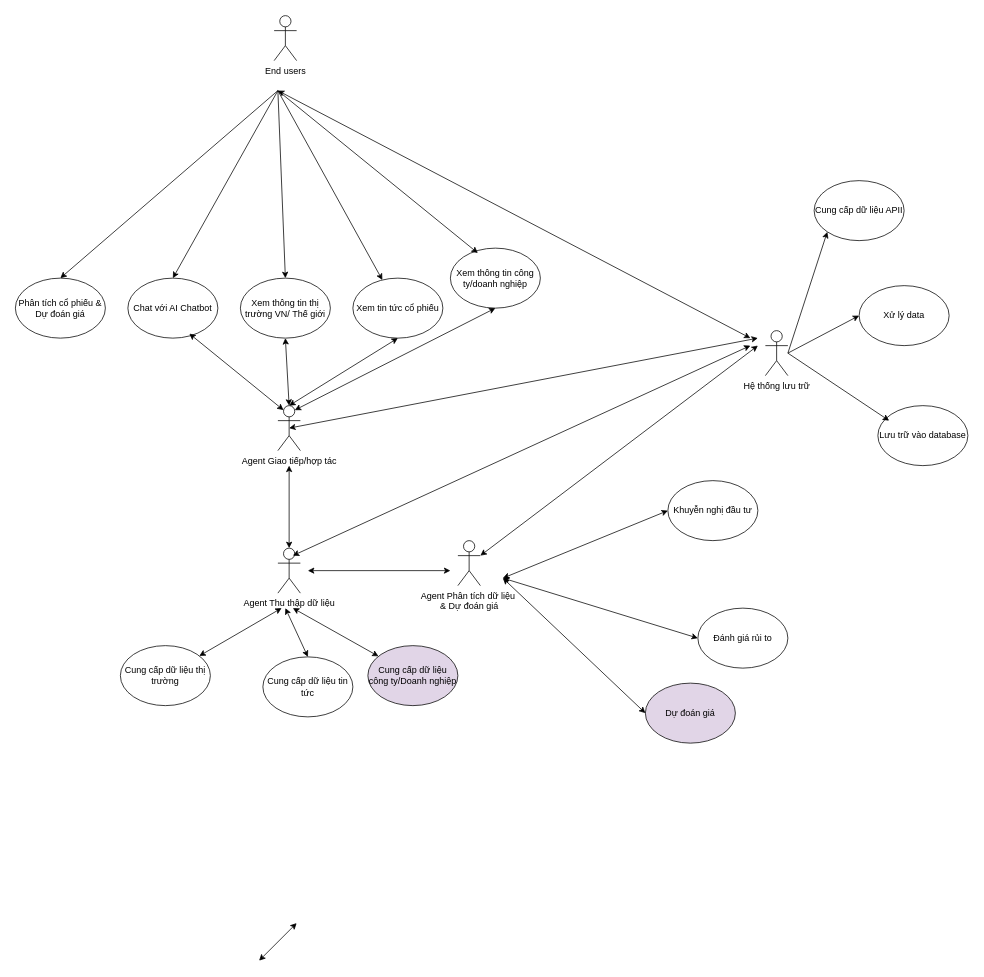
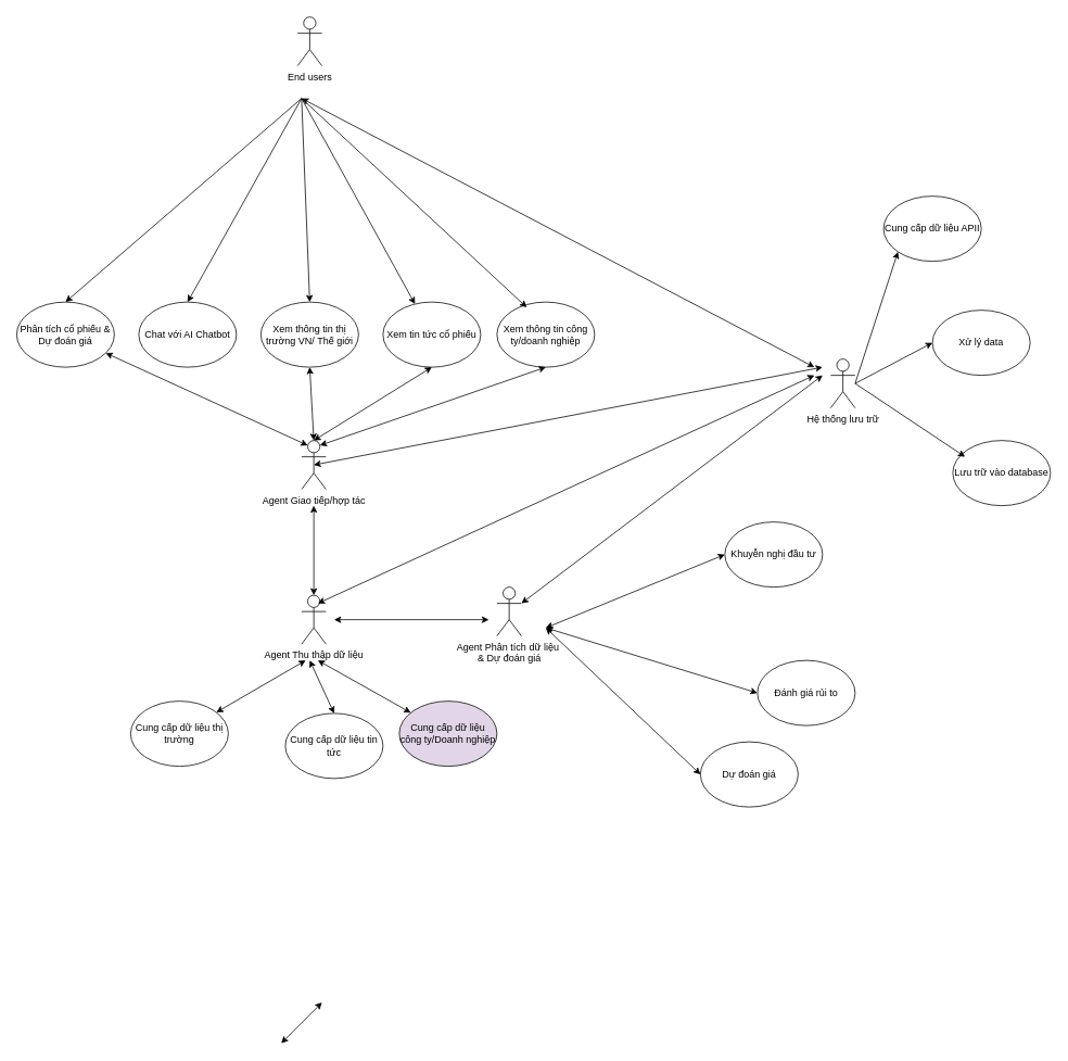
  <mxCell id="0" />
  <mxCell id="1" parent="0" />
  <mxCell id="2" value="End users" style="shape=umlActor;verticalLabelPosition=bottom;verticalAlign=top;html=1;outlineConnect=0;" vertex="1" parent="1"><mxGeometry x="365" y="20" width="30" height="60" as="geometry" /></mxCell>
  <mxCell id="3" value="Phân tích cổ phiếu &amp;amp; Dự đoán giá" style="ellipse;whiteSpace=wrap;html=1;" vertex="1" parent="1"><mxGeometry x="20" y="370" width="120" height="80" as="geometry" /></mxCell>
  <mxCell id="4" value="Xem thông tin thị trường VN/ Thế giới" style="ellipse;whiteSpace=wrap;html=1;" vertex="1" parent="1"><mxGeometry x="320" y="370" width="120" height="80" as="geometry" /></mxCell>
  <mxCell id="5" value="" style="endArrow=classic;html=1;rounded=0;entryX=0.5;entryY=0;entryDx=0;entryDy=0;" edge="1" parent="1" target="3"><mxGeometry width="50" height="50" relative="1" as="geometry"><mxPoint x="370" y="120" as="sourcePoint" /><mxPoint x="50" y="360" as="targetPoint" /></mxGeometry></mxCell>
  <mxCell id="6" value="" style="endArrow=classic;html=1;rounded=0;entryX=0.5;entryY=0;entryDx=0;entryDy=0;" edge="1" parent="1" target="8"><mxGeometry width="50" height="50" relative="1" as="geometry"><mxPoint x="370" y="120" as="sourcePoint" /><mxPoint x="480" y="240.5" as="targetPoint" /></mxGeometry></mxCell>
  <mxCell id="7" value="" style="endArrow=classic;html=1;rounded=0;entryX=0.5;entryY=0;entryDx=0;entryDy=0;" edge="1" parent="1" target="4"><mxGeometry width="50" height="50" relative="1" as="geometry"><mxPoint x="370" y="120" as="sourcePoint" /><mxPoint x="590.004" y="59.998" as="targetPoint" /></mxGeometry></mxCell>
  <mxCell id="8" value="Chat với AI Chatbot" style="ellipse;whiteSpace=wrap;html=1;" vertex="1" parent="1"><mxGeometry x="170" y="370" width="120" height="80" as="geometry" /></mxCell>
  <mxCell id="9" value="Xem tin tức cổ phiếu" style="ellipse;whiteSpace=wrap;html=1;" vertex="1" parent="1"><mxGeometry x="470" y="370" width="120" height="80" as="geometry" /></mxCell>
- <mxCell id="10" value="Xem thông tin công ty/doanh nghiệp" style="ellipse;whiteSpace=wrap;html=1;" vertex="1" parent="1"><mxGeometry x="600" y="330" width="120" height="80" as="geometry" /></mxCell>
+ <mxCell id="10" value="Xem thông tin công ty/doanh nghiệp" style="ellipse;whiteSpace=wrap;html=1;" vertex="1" parent="1"><mxGeometry x="610" y="370" width="120" height="80" as="geometry" /></mxCell>
  <mxCell id="11" value="" style="endArrow=classic;html=1;rounded=0;" edge="1" parent="1" target="9"><mxGeometry width="50" height="50" relative="1" as="geometry"><mxPoint x="370" y="120" as="sourcePoint" /><mxPoint x="500" y="130" as="targetPoint" /></mxGeometry></mxCell>
  <mxCell id="12" value="" style="endArrow=classic;html=1;rounded=0;entryX=0.305;entryY=0.082;entryDx=0;entryDy=0;entryPerimeter=0;" edge="1" parent="1" target="10"><mxGeometry width="50" height="50" relative="1" as="geometry"><mxPoint x="370" y="120" as="sourcePoint" /><mxPoint x="420" y="70" as="targetPoint" /></mxGeometry></mxCell>
  <mxCell id="13" value="Hệ thống lưu trữ" style="shape=umlActor;verticalLabelPosition=bottom;verticalAlign=top;html=1;outlineConnect=0;" vertex="1" parent="1"><mxGeometry x="1020" y="440" width="30" height="60" as="geometry" /></mxCell>
  <mxCell id="14" value="Cung cấp dữ liệu thị trường" style="ellipse;whiteSpace=wrap;html=1;" vertex="1" parent="1"><mxGeometry x="160" y="860" width="120" height="80" as="geometry" /></mxCell>
  <mxCell id="15" value="Cung cấp dữ liệu tin tức" style="ellipse;whiteSpace=wrap;html=1;" vertex="1" parent="1"><mxGeometry x="350" y="875" width="120" height="80" as="geometry" /></mxCell>
  <mxCell id="16" value="Cung cấp dữ liệu công ty/Doanh nghiệp" style="ellipse;whiteSpace=wrap;html=1;fillColor=#e1d5e7;" vertex="1" parent="1"><mxGeometry x="490" y="860" width="120" height="80" as="geometry" /></mxCell>
  <mxCell id="17" value="Agent Thu thập dữ liệu" style="shape=umlActor;verticalLabelPosition=bottom;verticalAlign=top;html=1;outlineConnect=0;" vertex="1" parent="1"><mxGeometry x="370" y="730" width="30" height="60" as="geometry" /></mxCell>
  <mxCell id="18" value="Agent Giao tiếp/hợp tác" style="shape=umlActor;verticalLabelPosition=bottom;verticalAlign=top;html=1;outlineConnect=0;" vertex="1" parent="1"><mxGeometry x="370" y="540" width="30" height="60" as="geometry" /></mxCell>
  <mxCell id="19" value="Agent Phân tích dữ liệu&amp;nbsp;&lt;div&gt;&amp;amp; Dự đoán giá&lt;/div&gt;" style="shape=umlActor;verticalLabelPosition=bottom;verticalAlign=top;html=1;outlineConnect=0;" vertex="1" parent="1"><mxGeometry x="610" y="720" width="30" height="60" as="geometry" /></mxCell>
- <mxCell id="20" value="" style="endArrow=classic;startArrow=classic;html=1;rounded=0;entryX=0.683;entryY=0.925;entryDx=0;entryDy=0;entryPerimeter=0;exitX=0.25;exitY=0.1;exitDx=0;exitDy=0;exitPerimeter=0;" edge="1" parent="1" source="18" target="8"><mxGeometry width="50" height="50" relative="1" as="geometry"><mxPoint x="240" y="770" as="sourcePoint" /><mxPoint x="290" y="720" as="targetPoint" /></mxGeometry></mxCell>
+ <mxCell id="20" value="" style="endArrow=classic;startArrow=classic;html=1;rounded=0;exitX=0.25;exitY=0.1;exitDx=0;exitDy=0;exitPerimeter=0;" edge="1" parent="1" source="18" target="3"><mxGeometry width="50" height="50" relative="1" as="geometry"><mxPoint x="240" y="770" as="sourcePoint" /><mxPoint x="290" y="720" as="targetPoint" /></mxGeometry></mxCell>
  <mxCell id="21" value="" style="endArrow=classic;startArrow=classic;html=1;rounded=0;entryX=0.5;entryY=1;entryDx=0;entryDy=0;exitX=0.5;exitY=0;exitDx=0;exitDy=0;exitPerimeter=0;" edge="1" parent="1" source="18" target="4"><mxGeometry width="50" height="50" relative="1" as="geometry"><mxPoint x="240" y="770" as="sourcePoint" /><mxPoint x="290" y="720" as="targetPoint" /></mxGeometry></mxCell>
  <mxCell id="22" value="" style="endArrow=classic;startArrow=classic;html=1;rounded=0;entryX=0.5;entryY=1;entryDx=0;entryDy=0;exitX=0.5;exitY=0;exitDx=0;exitDy=0;exitPerimeter=0;" edge="1" parent="1" source="18" target="9"><mxGeometry width="50" height="50" relative="1" as="geometry"><mxPoint x="240" y="770" as="sourcePoint" /><mxPoint x="290" y="720" as="targetPoint" /></mxGeometry></mxCell>
  <mxCell id="23" value="" style="endArrow=classic;startArrow=classic;html=1;rounded=0;entryX=0.5;entryY=1;entryDx=0;entryDy=0;exitX=0.75;exitY=0.1;exitDx=0;exitDy=0;exitPerimeter=0;" edge="1" parent="1" source="18" target="10"><mxGeometry width="50" height="50" relative="1" as="geometry"><mxPoint x="240" y="770" as="sourcePoint" /><mxPoint x="290" y="720" as="targetPoint" /></mxGeometry></mxCell>
  <mxCell id="24" value="" style="endArrow=classic;startArrow=classic;html=1;rounded=0;exitX=0.5;exitY=0;exitDx=0;exitDy=0;exitPerimeter=0;" edge="1" parent="1" source="17"><mxGeometry width="50" height="50" relative="1" as="geometry"><mxPoint x="260" y="690" as="sourcePoint" /><mxPoint x="385" y="620" as="targetPoint" /></mxGeometry></mxCell>
  <mxCell id="25" value="" style="endArrow=classic;startArrow=classic;html=1;rounded=0;" edge="1" parent="1"><mxGeometry width="50" height="50" relative="1" as="geometry"><mxPoint x="345" y="1280" as="sourcePoint" /><mxPoint x="395" y="1230" as="targetPoint" /></mxGeometry></mxCell>
  <mxCell id="26" value="" style="endArrow=classic;startArrow=classic;html=1;rounded=0;" edge="1" parent="1" source="14"><mxGeometry width="50" height="50" relative="1" as="geometry"><mxPoint x="325" y="860" as="sourcePoint" /><mxPoint x="375" y="810" as="targetPoint" /></mxGeometry></mxCell>
  <mxCell id="27" value="" style="endArrow=classic;startArrow=classic;html=1;rounded=0;exitX=0.5;exitY=0;exitDx=0;exitDy=0;" edge="1" parent="1" source="15"><mxGeometry width="50" height="50" relative="1" as="geometry"><mxPoint x="330" y="860" as="sourcePoint" /><mxPoint x="380" y="810" as="targetPoint" /></mxGeometry></mxCell>
  <mxCell id="28" value="" style="endArrow=classic;startArrow=classic;html=1;rounded=0;" edge="1" parent="1" target="16"><mxGeometry width="50" height="50" relative="1" as="geometry"><mxPoint x="390" y="810" as="sourcePoint" /><mxPoint x="480" y="780" as="targetPoint" /></mxGeometry></mxCell>
  <mxCell id="29" value="" style="endArrow=classic;startArrow=classic;html=1;rounded=0;" edge="1" parent="1"><mxGeometry width="50" height="50" relative="1" as="geometry"><mxPoint x="410" y="760" as="sourcePoint" /><mxPoint x="600" y="760" as="targetPoint" /></mxGeometry></mxCell>
- <mxCell id="30" value="Dự đoán giá" style="ellipse;whiteSpace=wrap;html=1;fillColor=#e1d5e7;" vertex="1" parent="1"><mxGeometry x="860" y="910" width="120" height="80" as="geometry" /></mxCell>
+ <mxCell id="30" value="Dự đoán giá" style="ellipse;whiteSpace=wrap;html=1;" vertex="1" parent="1"><mxGeometry x="860" y="910" width="120" height="80" as="geometry" /></mxCell>
  <mxCell id="31" value="Khuyễn nghị đầu tư" style="ellipse;whiteSpace=wrap;html=1;" vertex="1" parent="1"><mxGeometry x="890" y="640" width="120" height="80" as="geometry" /></mxCell>
  <mxCell id="32" value="Đánh giá rủi to" style="ellipse;whiteSpace=wrap;html=1;" vertex="1" parent="1"><mxGeometry x="930" y="810" width="120" height="80" as="geometry" /></mxCell>
  <mxCell id="33" value="" style="endArrow=classic;startArrow=classic;html=1;rounded=0;entryX=0;entryY=0.5;entryDx=0;entryDy=0;" edge="1" parent="1" target="30"><mxGeometry width="50" height="50" relative="1" as="geometry"><mxPoint x="670" y="770" as="sourcePoint" /><mxPoint x="700" y="710" as="targetPoint" /></mxGeometry></mxCell>
  <mxCell id="34" value="" style="endArrow=classic;startArrow=classic;html=1;rounded=0;entryX=0;entryY=0.5;entryDx=0;entryDy=0;" edge="1" parent="1" target="31"><mxGeometry width="50" height="50" relative="1" as="geometry"><mxPoint x="670" y="770" as="sourcePoint" /><mxPoint x="810" y="720" as="targetPoint" /></mxGeometry></mxCell>
  <mxCell id="35" value="" style="endArrow=classic;startArrow=classic;html=1;rounded=0;exitX=0;exitY=0.5;exitDx=0;exitDy=0;" edge="1" parent="1" source="32"><mxGeometry width="50" height="50" relative="1" as="geometry"><mxPoint x="650" y="880" as="sourcePoint" /><mxPoint x="670" y="770" as="targetPoint" /></mxGeometry></mxCell>
  <mxCell id="36" value="" style="endArrow=classic;startArrow=classic;html=1;rounded=0;" edge="1" parent="1"><mxGeometry width="50" height="50" relative="1" as="geometry"><mxPoint x="370" y="120" as="sourcePoint" /><mxPoint x="1000" y="450" as="targetPoint" /></mxGeometry></mxCell>
  <mxCell id="37" value="" style="endArrow=classic;startArrow=classic;html=1;rounded=0;exitX=0.5;exitY=0.5;exitDx=0;exitDy=0;exitPerimeter=0;" edge="1" parent="1" source="18"><mxGeometry width="50" height="50" relative="1" as="geometry"><mxPoint x="910" y="470" as="sourcePoint" /><mxPoint x="1010" y="450" as="targetPoint" /></mxGeometry></mxCell>
  <mxCell id="38" value="" style="endArrow=classic;startArrow=classic;html=1;rounded=0;" edge="1" parent="1"><mxGeometry width="50" height="50" relative="1" as="geometry"><mxPoint x="390" y="740" as="sourcePoint" /><mxPoint x="1000" y="460" as="targetPoint" /></mxGeometry></mxCell>
  <mxCell id="39" value="" style="endArrow=classic;startArrow=classic;html=1;rounded=0;" edge="1" parent="1"><mxGeometry width="50" height="50" relative="1" as="geometry"><mxPoint x="640" y="740" as="sourcePoint" /><mxPoint x="1010" y="460" as="targetPoint" /></mxGeometry></mxCell>
  <mxCell id="40" value="Cung cấp dữ liệu APII" style="ellipse;whiteSpace=wrap;html=1;" vertex="1" parent="1"><mxGeometry x="1085" y="240" width="120" height="80" as="geometry" /></mxCell>
  <mxCell id="41" value="Xử lý data" style="ellipse;whiteSpace=wrap;html=1;" vertex="1" parent="1"><mxGeometry x="1145" y="380" width="120" height="80" as="geometry" /></mxCell>
  <mxCell id="42" value="Lưu trữ vào database" style="ellipse;whiteSpace=wrap;html=1;" vertex="1" parent="1"><mxGeometry x="1170" y="540" width="120" height="80" as="geometry" /></mxCell>
  <mxCell id="43" value="" style="endArrow=classic;html=1;rounded=0;entryX=0;entryY=1;entryDx=0;entryDy=0;" edge="1" parent="1" target="40"><mxGeometry width="50" height="50" relative="1" as="geometry"><mxPoint x="1050" y="470" as="sourcePoint" /><mxPoint x="1100" y="420" as="targetPoint" /></mxGeometry></mxCell>
  <mxCell id="44" value="" style="endArrow=classic;html=1;rounded=0;entryX=0;entryY=0.5;entryDx=0;entryDy=0;" edge="1" parent="1" target="41"><mxGeometry width="50" height="50" relative="1" as="geometry"><mxPoint x="1050" y="470" as="sourcePoint" /><mxPoint x="1100" y="420" as="targetPoint" /></mxGeometry></mxCell>
  <mxCell id="45" value="" style="endArrow=classic;html=1;rounded=0;" edge="1" parent="1"><mxGeometry width="50" height="50" relative="1" as="geometry"><mxPoint x="1050" y="470" as="sourcePoint" /><mxPoint x="1185" y="560" as="targetPoint" /></mxGeometry></mxCell>
